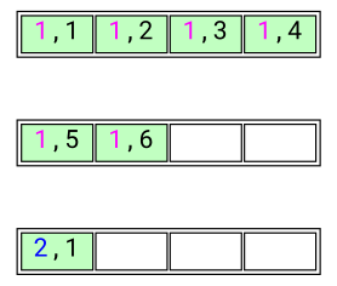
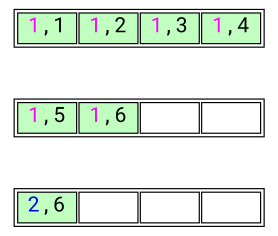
  digraph {
    fontname="Roboto Mono"
    node [fontname="Roboto Mono" fontsize=18 shape=none]
    edge [style=invis fontname="Roboto Mono"]
    n1 [height=.1 label=<<table width="200">                     <tr>                         <td bgcolor='darkseagreen1' port="t2" width="50"><font color="magenta">1</font>,1</td>                         <td bgcolor='darkseagreen1' port="t3" width="50"><font color="magenta">1</font>,2</td>                         <td bgcolor='darkseagreen1' port="t4" width="50"><font color="magenta">1</font>,3</td>                         <td bgcolor='darkseagreen1' port="t4" width="50"><font color="magenta">1</font>,4</td>                     </tr>                 </table>                >]
    n2 [height=.1 label=<<table width="200">                     <tr>                         <td bgcolor='darkseagreen1' port="t4" width="50"><font color="magenta">1</font>,5</td>                         <td bgcolor='darkseagreen1' port="t4" width="50"><font color="magenta">1</font>,6</td>                         <td bgcolor='white' port="t3" width="50"></td>                         <td bgcolor='white' port="t3" width="50"></td>                     </tr>                 </table>                >]
-   n3 [height=.1 label=<<table width="200">                     <tr>                         <td bgcolor='darkseagreen1' port="t4" width="50"><font color="blue">2</font>,1</td>                         <td bgcolor='white' port="t3" width="50"></td>                         <td bgcolor='white' port="t3" width="50"></td>                         <td bgcolor='white' port="t3" width="50"></td>                     </tr>                 </table>                >]
+   n3 [height=.1 label=<<table width="200">                     <tr>                         <td bgcolor='darkseagreen1' port="t4" width="50"><font color="blue">2</font>,6</td>                         <td bgcolor='white' port="t3" width="50"></td>                         <td bgcolor='white' port="t3" width="50"></td>                         <td bgcolor='white' port="t3" width="50"></td>                     </tr>                 </table>                >]
    n1 -> n2
    n2 -> n3
  }
